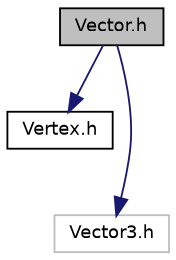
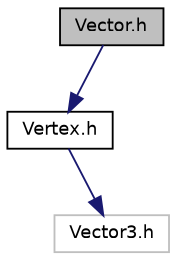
  digraph {
    node [color=black fillcolor=white fontname=Helvetica fontsize=10 shape=record style=filled]
    edge [color=midnightblue fontname=Helvetica fontsize=10 labelfontname=Helvetica labelfontsize=10 style=solid]
    n1 [fillcolor=grey75 fontcolor=black height=0.2 label="Vector.h" width=0.4]
    n2 [height=0.2 label="Vertex.h" width=0.4]
    n3 [color=grey75 height=0.2 label="Vector3.h" width=0.4]
    n1 -> n2
-   n1 -> n3
+   n2 -> n3
  }
